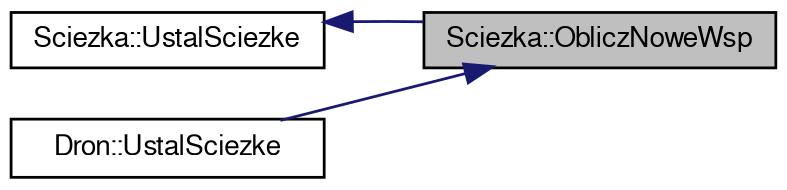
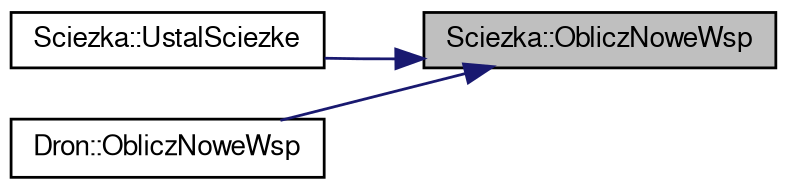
  digraph {
    rankdir=RL
    node [color=black fillcolor=white fontname=FreeSans fontsize=10 shape=record style=filled]
    edge [color=midnightblue dir=back fontname=FreeSans fontsize=10 labelfontname=FreeSans labelfontsize=10 style=solid]
    n1 [fillcolor=grey75 fontcolor=black height=0.2 label="Sciezka::ObliczNoweWsp" width=0.4]
    n2 [height=0.2 label="Sciezka::UstalSciezke" width=0.4]
-   n3 [height=0.2 label="Dron::UstalSciezke" width=0.4]
-   n2 -> n1
+   n3 [height=0.2 label="Dron::ObliczNoweWsp" width=0.4]
+   n1 -> n2
    n1 -> n3
  }
